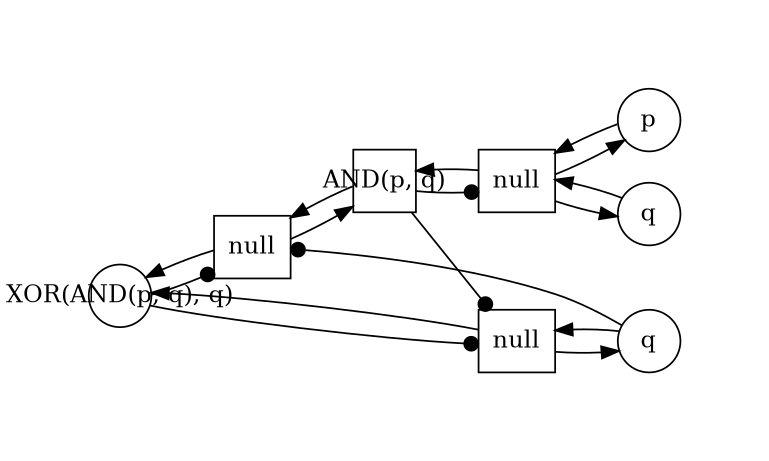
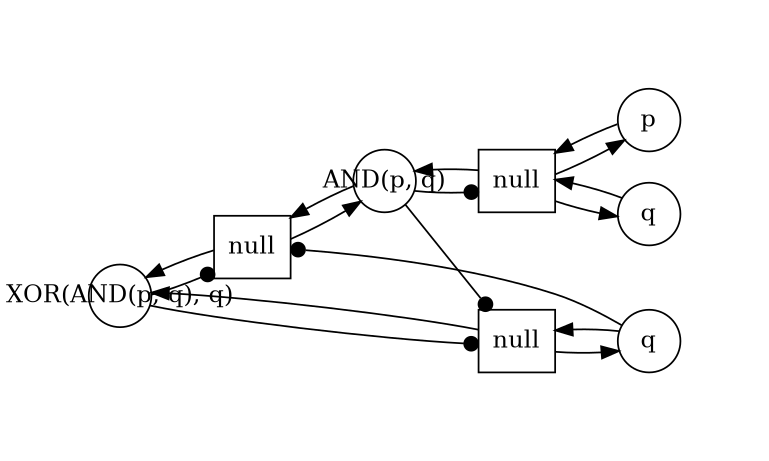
  digraph {
    rankdir=LR
    node [fixedsize=true shape=circle]
    n1 [label="XOR(AND(p, q), q)" width=.5]
-   n2 [label="AND(p, q)" shape=box width=.5]
+   n2 [label="AND(p, q)" width=.5]
    n3 [label=p width=.5]
    n4 [label=q width=.5]
    n5 [label=q width=.5]
    n6 [height=.5 label=null shape=rect width=.5 fixedsize=""]
    n7 [height=.5 label=null shape=rect width=.5 fixedsize=""]
    n8 [height=.5 label=null shape=rect width=.5 fixedsize=""]
    subgraph sub_1 {
      color=gray
      shape=circle
      n1
      n2
      n3
      n4
      n5
    }
    subgraph sub_2 {
      n6
      n7
      n8
    }
    n1 -> n6 [arrowhead=dot]
    n1 -> n8 [arrowhead=dot]
    n2 -> n6
    n2 -> n7 [arrowhead=dot]
    n2 -> n8 [arrowhead=dot]
    n3 -> n7
    n4 -> n7
    n5 -> n6 [arrowhead=dot]
    n5 -> n8
    n6 -> n1
    n6 -> n2
    n7 -> n2
    n7 -> n3
    n7 -> n4
    n8 -> n1
    n8 -> n5
  }
